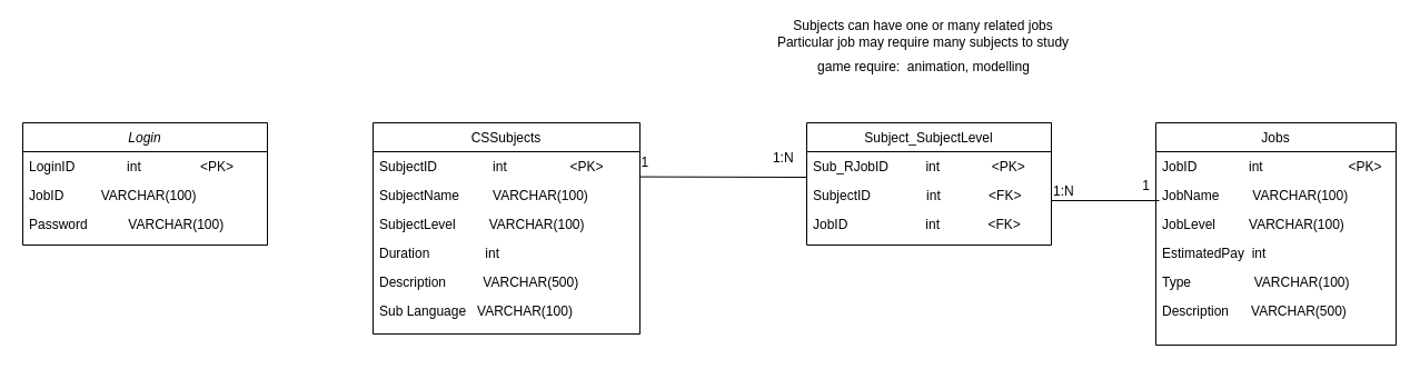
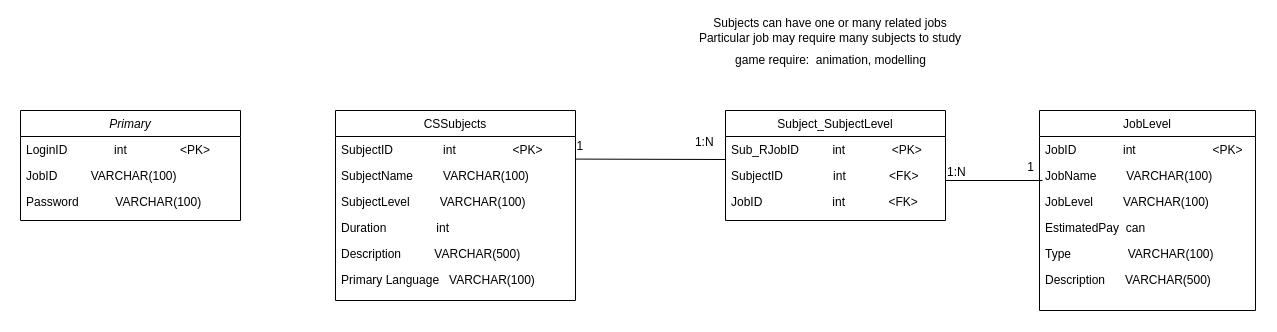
  <mxCell id="0" />
  <mxCell id="1" parent="0" />
  <mxCell id="2" value="CSSubjects" style="swimlane;fontStyle=0;align=center;verticalAlign=top;childLayout=stackLayout;horizontal=1;startSize=26;horizontalStack=0;resizeParent=1;resizeLast=0;collapsible=1;marginBottom=0;rounded=0;shadow=0;strokeWidth=1;" parent="1" vertex="1"><mxGeometry x="335" y="110" width="240" height="190" as="geometry"><mxRectangle x="550" y="140" width="160" height="26" as="alternateBounds" /></mxGeometry></mxCell>
  <mxCell id="3" value="SubjectID               int                 &lt;PK&gt;&#10; " style="text;align=left;verticalAlign=top;spacingLeft=4;spacingRight=4;overflow=hidden;rotatable=0;points=[[0,0.5],[1,0.5]];portConstraint=eastwest;rounded=0;shadow=0;html=0;" parent="2" vertex="1"><mxGeometry y="26" width="240" height="26" as="geometry" /></mxCell>
  <mxCell id="4" value="SubjectName         VARCHAR(100)&#10;  " style="text;align=left;verticalAlign=top;spacingLeft=4;spacingRight=4;overflow=hidden;rotatable=0;points=[[0,0.5],[1,0.5]];portConstraint=eastwest;" parent="2" vertex="1"><mxGeometry y="52" width="240" height="26" as="geometry" /></mxCell>
  <mxCell id="5" value="SubjectLevel         VARCHAR(100)" style="text;align=left;verticalAlign=top;spacingLeft=4;spacingRight=4;overflow=hidden;rotatable=0;points=[[0,0.5],[1,0.5]];portConstraint=eastwest;rounded=0;shadow=0;html=0;" parent="2" vertex="1"><mxGeometry y="78" width="240" height="26" as="geometry" /></mxCell>
  <mxCell id="6" value="Duration               int" style="text;align=left;verticalAlign=top;spacingLeft=4;spacingRight=4;overflow=hidden;rotatable=0;points=[[0,0.5],[1,0.5]];portConstraint=eastwest;rounded=0;shadow=0;html=0;" parent="2" vertex="1"><mxGeometry y="104" width="240" height="26" as="geometry" /></mxCell>
  <mxCell id="7" value="Description          VARCHAR(500)" style="text;align=left;verticalAlign=top;spacingLeft=4;spacingRight=4;overflow=hidden;rotatable=0;points=[[0,0.5],[1,0.5]];portConstraint=eastwest;rounded=0;shadow=0;html=0;" parent="2" vertex="1"><mxGeometry y="130" width="240" height="26" as="geometry" /></mxCell>
- <mxCell id="8" value="Sub Language   VARCHAR(100)" style="text;align=left;verticalAlign=top;spacingLeft=4;spacingRight=4;overflow=hidden;rotatable=0;points=[[0,0.5],[1,0.5]];portConstraint=eastwest;rounded=0;shadow=0;html=0;" parent="2" vertex="1"><mxGeometry y="156" width="240" height="26" as="geometry" /></mxCell>
- <mxCell id="9" value="Jobs" style="swimlane;fontStyle=0;align=center;verticalAlign=top;childLayout=stackLayout;horizontal=1;startSize=26;horizontalStack=0;resizeParent=1;resizeLast=0;collapsible=1;marginBottom=0;rounded=0;shadow=0;strokeWidth=1;" parent="1" vertex="1"><mxGeometry x="1039" y="110" width="216" height="200" as="geometry"><mxRectangle x="550" y="140" width="160" height="26" as="alternateBounds" /></mxGeometry></mxCell>
+ <mxCell id="8" value="Primary Language   VARCHAR(100)" style="text;align=left;verticalAlign=top;spacingLeft=4;spacingRight=4;overflow=hidden;rotatable=0;points=[[0,0.5],[1,0.5]];portConstraint=eastwest;rounded=0;shadow=0;html=0;" parent="2" vertex="1"><mxGeometry y="156" width="240" height="26" as="geometry" /></mxCell>
+ <mxCell id="9" value="JobLevel" style="swimlane;fontStyle=0;align=center;verticalAlign=top;childLayout=stackLayout;horizontal=1;startSize=26;horizontalStack=0;resizeParent=1;resizeLast=0;collapsible=1;marginBottom=0;rounded=0;shadow=0;strokeWidth=1;" parent="1" vertex="1"><mxGeometry x="1039" y="110" width="216" height="200" as="geometry"><mxRectangle x="550" y="140" width="160" height="26" as="alternateBounds" /></mxGeometry></mxCell>
  <mxCell id="10" value="JobID              int                       &lt;PK&gt;&#10;" style="text;align=left;verticalAlign=top;spacingLeft=4;spacingRight=4;overflow=hidden;rotatable=0;points=[[0,0.5],[1,0.5]];portConstraint=eastwest;rounded=0;shadow=0;html=0;" parent="9" vertex="1"><mxGeometry y="26" width="216" height="26" as="geometry" /></mxCell>
  <mxCell id="11" value="JobName         VARCHAR(100)" style="text;align=left;verticalAlign=top;spacingLeft=4;spacingRight=4;overflow=hidden;rotatable=0;points=[[0,0.5],[1,0.5]];portConstraint=eastwest;" parent="9" vertex="1"><mxGeometry y="52" width="216" height="26" as="geometry" /></mxCell>
  <mxCell id="12" value="JobLevel         VARCHAR(100)" style="text;align=left;verticalAlign=top;spacingLeft=4;spacingRight=4;overflow=hidden;rotatable=0;points=[[0,0.5],[1,0.5]];portConstraint=eastwest;" parent="9" vertex="1"><mxGeometry y="78" width="216" height="26" as="geometry" /></mxCell>
- <mxCell id="13" value="EstimatedPay  int" style="text;align=left;verticalAlign=top;spacingLeft=4;spacingRight=4;overflow=hidden;rotatable=0;points=[[0,0.5],[1,0.5]];portConstraint=eastwest;rounded=0;shadow=0;html=0;" parent="9" vertex="1"><mxGeometry y="104" width="216" height="26" as="geometry" /></mxCell>
+ <mxCell id="13" value="EstimatedPay  can" style="text;align=left;verticalAlign=top;spacingLeft=4;spacingRight=4;overflow=hidden;rotatable=0;points=[[0,0.5],[1,0.5]];portConstraint=eastwest;rounded=0;shadow=0;html=0;" parent="9" vertex="1"><mxGeometry y="104" width="216" height="26" as="geometry" /></mxCell>
  <mxCell id="14" value="Type                 VARCHAR(100)" style="text;align=left;verticalAlign=top;spacingLeft=4;spacingRight=4;overflow=hidden;rotatable=0;points=[[0,0.5],[1,0.5]];portConstraint=eastwest;rounded=0;shadow=0;html=0;" parent="9" vertex="1"><mxGeometry y="130" width="216" height="26" as="geometry" /></mxCell>
  <mxCell id="15" value="Description      VARCHAR(500)" style="text;align=left;verticalAlign=top;spacingLeft=4;spacingRight=4;overflow=hidden;rotatable=0;points=[[0,0.5],[1,0.5]];portConstraint=eastwest;rounded=0;shadow=0;html=0;" parent="9" vertex="1"><mxGeometry y="156" width="216" height="26" as="geometry" /></mxCell>
  <mxCell id="16" value="" style="endArrow=none;shadow=0;strokeWidth=1;rounded=0;endFill=1;edgeStyle=elbowEdgeStyle;elbow=vertical;" parent="1" edge="1"><mxGeometry x="0.5" y="41" relative="1" as="geometry"><mxPoint x="575" y="158.59" as="sourcePoint" /><mxPoint x="725" y="159" as="targetPoint" /><mxPoint x="-40" y="32" as="offset" /></mxGeometry></mxCell>
  <mxCell id="17" value="1" style="resizable=0;align=left;verticalAlign=bottom;labelBackgroundColor=none;fontSize=12;" parent="16" connectable="0" vertex="1"><mxGeometry x="-1" relative="1" as="geometry"><mxPoint y="-4.67" as="offset" /></mxGeometry></mxCell>
  <mxCell id="18" value="1:N" style="resizable=0;align=right;verticalAlign=bottom;labelBackgroundColor=none;fontSize=12;" parent="16" connectable="0" vertex="1"><mxGeometry x="1" relative="1" as="geometry"><mxPoint x="-10" y="-9.06" as="offset" /></mxGeometry></mxCell>
- <mxCell id="19" value="Login" style="swimlane;fontStyle=2;align=center;verticalAlign=top;childLayout=stackLayout;horizontal=1;startSize=26;horizontalStack=0;resizeParent=1;resizeLast=0;collapsible=1;marginBottom=0;rounded=0;shadow=0;strokeWidth=1;" parent="1" vertex="1"><mxGeometry x="20" y="110" width="220" height="110" as="geometry"><mxRectangle x="230" y="140" width="160" height="26" as="alternateBounds" /></mxGeometry></mxCell>
+ <mxCell id="19" value="Primary" style="swimlane;fontStyle=2;align=center;verticalAlign=top;childLayout=stackLayout;horizontal=1;startSize=26;horizontalStack=0;resizeParent=1;resizeLast=0;collapsible=1;marginBottom=0;rounded=0;shadow=0;strokeWidth=1;" parent="1" vertex="1"><mxGeometry x="20" y="110" width="220" height="110" as="geometry"><mxRectangle x="230" y="140" width="160" height="26" as="alternateBounds" /></mxGeometry></mxCell>
  <mxCell id="20" value="LoginID              int                &lt;PK&gt;" style="text;align=left;verticalAlign=top;spacingLeft=4;spacingRight=4;overflow=hidden;rotatable=0;points=[[0,0.5],[1,0.5]];portConstraint=eastwest;" parent="19" vertex="1"><mxGeometry y="26" width="220" height="26" as="geometry" /></mxCell>
  <mxCell id="21" value="JobID          VARCHAR(100)" style="text;align=left;verticalAlign=top;spacingLeft=4;spacingRight=4;overflow=hidden;rotatable=0;points=[[0,0.5],[1,0.5]];portConstraint=eastwest;rounded=0;shadow=0;html=0;" parent="19" vertex="1"><mxGeometry y="52" width="220" height="26" as="geometry" /></mxCell>
  <mxCell id="22" value="Password           VARCHAR(100)&#10;" style="text;align=left;verticalAlign=top;spacingLeft=4;spacingRight=4;overflow=hidden;rotatable=0;points=[[0,0.5],[1,0.5]];portConstraint=eastwest;" parent="19" vertex="1"><mxGeometry y="78" width="220" height="26" as="geometry" /></mxCell>
  <mxCell id="23" value="Subjects can have one or many related jobs&lt;br&gt;Particular job may require many subjects to study" style="text;html=1;strokeColor=none;fillColor=none;align=center;verticalAlign=middle;whiteSpace=wrap;rounded=0;" parent="1" vertex="1"><mxGeometry x="645" y="20" width="370" height="20" as="geometry" /></mxCell>
  <mxCell id="24" value="game require:&amp;nbsp; animation, modelling" style="text;html=1;align=center;verticalAlign=middle;resizable=0;points=[];autosize=1;" parent="1" vertex="1"><mxGeometry x="710" y="50" width="240" height="20" as="geometry" /></mxCell>
  <mxCell id="25" value="Subject_SubjectLevel" style="swimlane;fontStyle=0;align=center;verticalAlign=top;childLayout=stackLayout;horizontal=1;startSize=26;horizontalStack=0;resizeParent=1;resizeLast=0;collapsible=1;marginBottom=0;rounded=0;shadow=0;strokeWidth=1;" parent="1" vertex="1"><mxGeometry x="725" y="110" width="220" height="110" as="geometry"><mxRectangle x="550" y="140" width="160" height="26" as="alternateBounds" /></mxGeometry></mxCell>
  <mxCell id="26" value="Sub_RJobID          int              &lt;PK&gt;&#10;" style="text;align=left;verticalAlign=top;spacingLeft=4;spacingRight=4;overflow=hidden;rotatable=0;points=[[0,0.5],[1,0.5]];portConstraint=eastwest;" parent="25" vertex="1"><mxGeometry y="26" width="220" height="26" as="geometry" /></mxCell>
  <mxCell id="27" value="SubjectID               int             &lt;FK&gt;&#10; " style="text;align=left;verticalAlign=top;spacingLeft=4;spacingRight=4;overflow=hidden;rotatable=0;points=[[0,0.5],[1,0.5]];portConstraint=eastwest;rounded=0;shadow=0;html=0;" parent="25" vertex="1"><mxGeometry y="52" width="220" height="26" as="geometry" /></mxCell>
  <mxCell id="28" value="JobID                     int             &lt;FK&gt;&#10;" style="text;align=left;verticalAlign=top;spacingLeft=4;spacingRight=4;overflow=hidden;rotatable=0;points=[[0,0.5],[1,0.5]];portConstraint=eastwest;" parent="25" vertex="1"><mxGeometry y="78" width="220" height="26" as="geometry" /></mxCell>
  <mxCell id="29" value="" style="endArrow=none;shadow=0;strokeWidth=1;rounded=0;endFill=1;edgeStyle=elbowEdgeStyle;elbow=vertical;exitX=1;exitY=0.5;exitDx=0;exitDy=0;" parent="1" source="28" edge="1"><mxGeometry x="0.5" y="41" relative="1" as="geometry"><mxPoint x="952" y="171" as="sourcePoint" /><mxPoint x="1042" y="180" as="targetPoint" /><mxPoint x="-40" y="32" as="offset" /><Array as="points"><mxPoint x="1005" y="180" /></Array></mxGeometry></mxCell>
  <mxCell id="30" value="1:N" style="resizable=0;align=left;verticalAlign=bottom;labelBackgroundColor=none;fontSize=12;" parent="29" connectable="0" vertex="1"><mxGeometry x="-1" relative="1" as="geometry"><mxPoint y="-21" as="offset" /></mxGeometry></mxCell>
  <mxCell id="31" value="1" style="resizable=0;align=right;verticalAlign=bottom;labelBackgroundColor=none;fontSize=12;" parent="29" connectable="0" vertex="1"><mxGeometry x="1" relative="1" as="geometry"><mxPoint x="-7" y="-5.09" as="offset" /></mxGeometry></mxCell>
